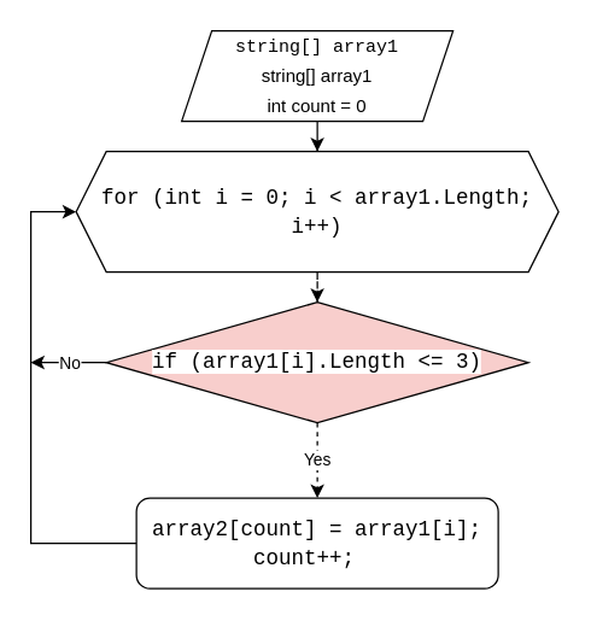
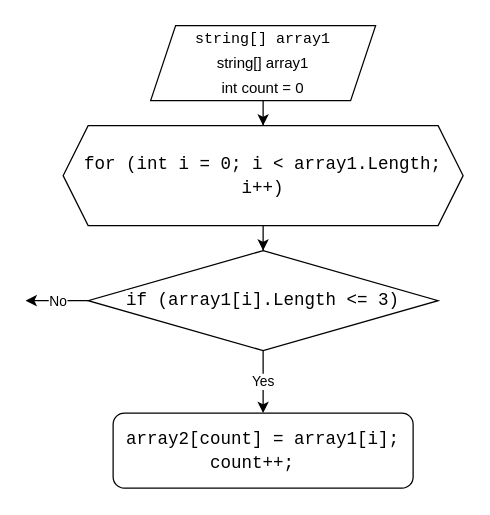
  <mxCell id="0" />
  <mxCell id="1" parent="0" />
  <mxCell id="2" value="" style="edgeStyle=orthogonalEdgeStyle;rounded=0;orthogonalLoop=1;jettySize=auto;html=1;fontColor=#000000;" edge="1" parent="1" source="3" target="5"><mxGeometry relative="1" as="geometry" /></mxCell>
  <mxCell id="3" value="&lt;div style=&quot;line-height: 19px;&quot;&gt;&lt;font style=&quot;background-color: rgb(255, 255, 255);&quot; face=&quot;Consolas, Courier New, monospace&quot;&gt;string[] array1&lt;/font&gt;&lt;br&gt;&lt;/div&gt;&lt;div style=&quot;line-height: 19px;&quot;&gt;string[] array1&lt;font style=&quot;background-color: rgb(255, 255, 255);&quot; face=&quot;Consolas, Courier New, monospace&quot;&gt;&lt;br&gt;&lt;/font&gt;&lt;/div&gt;&lt;div style=&quot;line-height: 19px;&quot;&gt;int count = 0&lt;/div&gt;" style="shape=parallelogram;perimeter=parallelogramPerimeter;whiteSpace=wrap;html=1;fixedSize=1;" vertex="1" parent="1"><mxGeometry x="120" y="20" width="180" height="60" as="geometry" /></mxCell>
- <mxCell id="4" value="" style="edgeStyle=orthogonalEdgeStyle;rounded=0;orthogonalLoop=1;jettySize=auto;html=1;fontColor=#000000;dashed=1;" edge="1" parent="1" source="5" target="8"><mxGeometry relative="1" as="geometry" /></mxCell>
+ <mxCell id="4" value="" style="edgeStyle=orthogonalEdgeStyle;rounded=0;orthogonalLoop=1;jettySize=auto;html=1;fontColor=#000000;" edge="1" parent="1" source="5" target="8"><mxGeometry relative="1" as="geometry" /></mxCell>
  <mxCell id="5" value="&lt;div style=&quot;font-family: Consolas, &amp;quot;Courier New&amp;quot;, monospace; font-size: 14px; line-height: 19px;&quot;&gt;&lt;span style=&quot;background-color: rgb(255, 255, 255);&quot;&gt;for (int i = 0; i &amp;lt; array1.Length; i++)&lt;/span&gt;&lt;/div&gt;" style="shape=hexagon;perimeter=hexagonPerimeter2;whiteSpace=wrap;html=1;fixedSize=1;" vertex="1" parent="1"><mxGeometry x="50" y="100" width="320" height="80" as="geometry" /></mxCell>
- <mxCell id="6" value="Yes" style="edgeStyle=orthogonalEdgeStyle;rounded=0;orthogonalLoop=1;jettySize=auto;html=1;fontColor=#000000;dashed=1;" edge="1" parent="1" source="8" target="10"><mxGeometry relative="1" as="geometry" /></mxCell>
+ <mxCell id="6" value="Yes" style="edgeStyle=orthogonalEdgeStyle;rounded=0;orthogonalLoop=1;jettySize=auto;html=1;fontColor=#000000;" edge="1" parent="1" source="8" target="10"><mxGeometry relative="1" as="geometry" /></mxCell>
  <mxCell id="7" value="No" style="edgeStyle=orthogonalEdgeStyle;rounded=0;orthogonalLoop=1;jettySize=auto;html=1;exitX=0;exitY=0.5;exitDx=0;exitDy=0;fontColor=#000000;" edge="1" parent="1" source="8"><mxGeometry relative="1" as="geometry"><mxPoint x="20" y="240" as="targetPoint" /></mxGeometry></mxCell>
- <mxCell id="8" value="&lt;div style=&quot;font-family: Consolas, &amp;quot;Courier New&amp;quot;, monospace; font-size: 14px; line-height: 19px;&quot;&gt;&lt;span style=&quot;background-color: rgb(255, 255, 255);&quot;&gt;if (array1[i].Length &amp;lt;= 3)&lt;/span&gt;&lt;/div&gt;" style="rhombus;whiteSpace=wrap;html=1;fillColor=#f8cecc;" vertex="1" parent="1"><mxGeometry x="70" y="200" width="280" height="80" as="geometry" /></mxCell>
- <mxCell id="9" style="edgeStyle=orthogonalEdgeStyle;rounded=0;orthogonalLoop=1;jettySize=auto;html=1;entryX=0;entryY=0.5;entryDx=0;entryDy=0;fontColor=#000000;" edge="1" parent="1" source="10" target="5"><mxGeometry relative="1" as="geometry"><Array as="points"><mxPoint x="20" y="360" /><mxPoint x="20" y="140" /></Array></mxGeometry></mxCell>
+ <mxCell id="8" value="&lt;div style=&quot;font-family: Consolas, &amp;quot;Courier New&amp;quot;, monospace; font-size: 14px; line-height: 19px;&quot;&gt;&lt;span style=&quot;background-color: rgb(255, 255, 255);&quot;&gt;if (array1[i].Length &amp;lt;= 3)&lt;/span&gt;&lt;/div&gt;" style="rhombus;whiteSpace=wrap;html=1;" vertex="1" parent="1"><mxGeometry x="70" y="200" width="280" height="80" as="geometry" /></mxCell>
  <mxCell id="10" value="&lt;div style=&quot;font-family: Consolas, &amp;quot;Courier New&amp;quot;, monospace; font-size: 14px; line-height: 19px;&quot;&gt;&lt;div style=&quot;&quot;&gt;&lt;span style=&quot;background-color: rgb(255, 255, 255);&quot;&gt;array2[count] = array1[i];&lt;/span&gt;&lt;/div&gt;&lt;div style=&quot;text-align: left;&quot;&gt;&lt;span style=&quot;background-color: rgb(255, 255, 255);&quot;&gt;&amp;nbsp; &amp;nbsp; &amp;nbsp; &amp;nbsp; count++;&lt;/span&gt;&lt;/div&gt;&lt;/div&gt;" style="whiteSpace=wrap;html=1;rounded=1;" vertex="1" parent="1"><mxGeometry x="90" y="330" width="240" height="60" as="geometry" /></mxCell>
